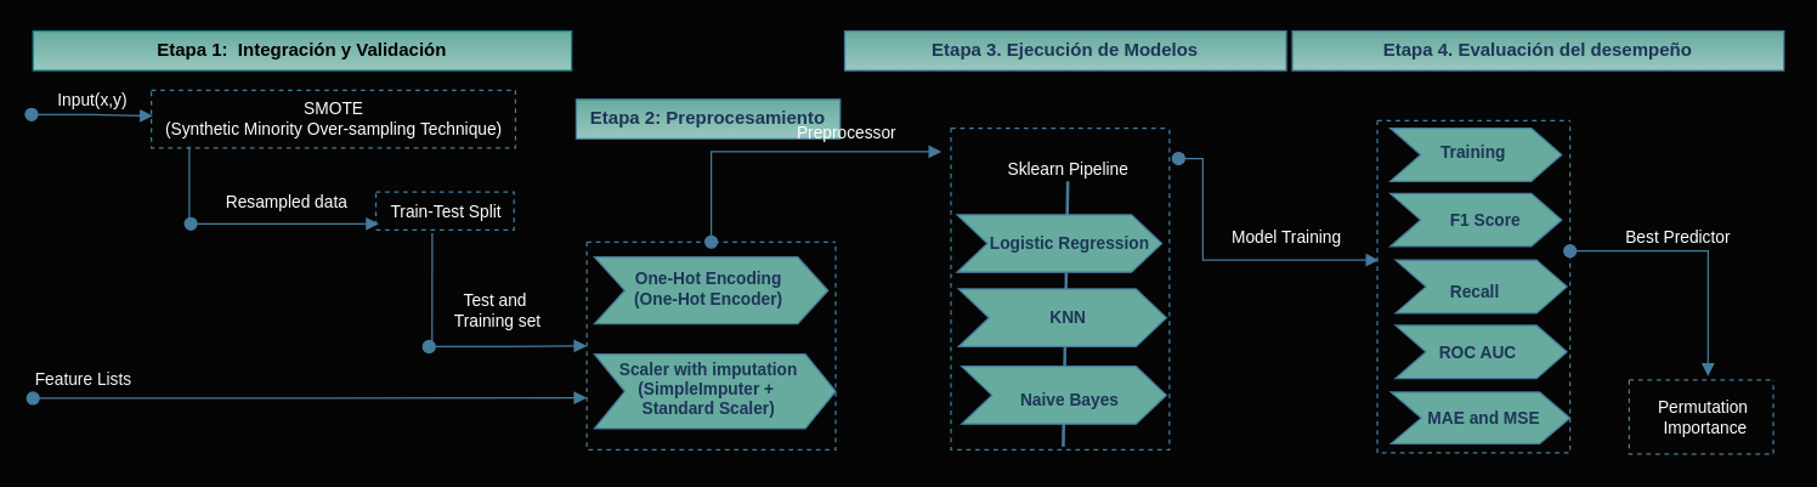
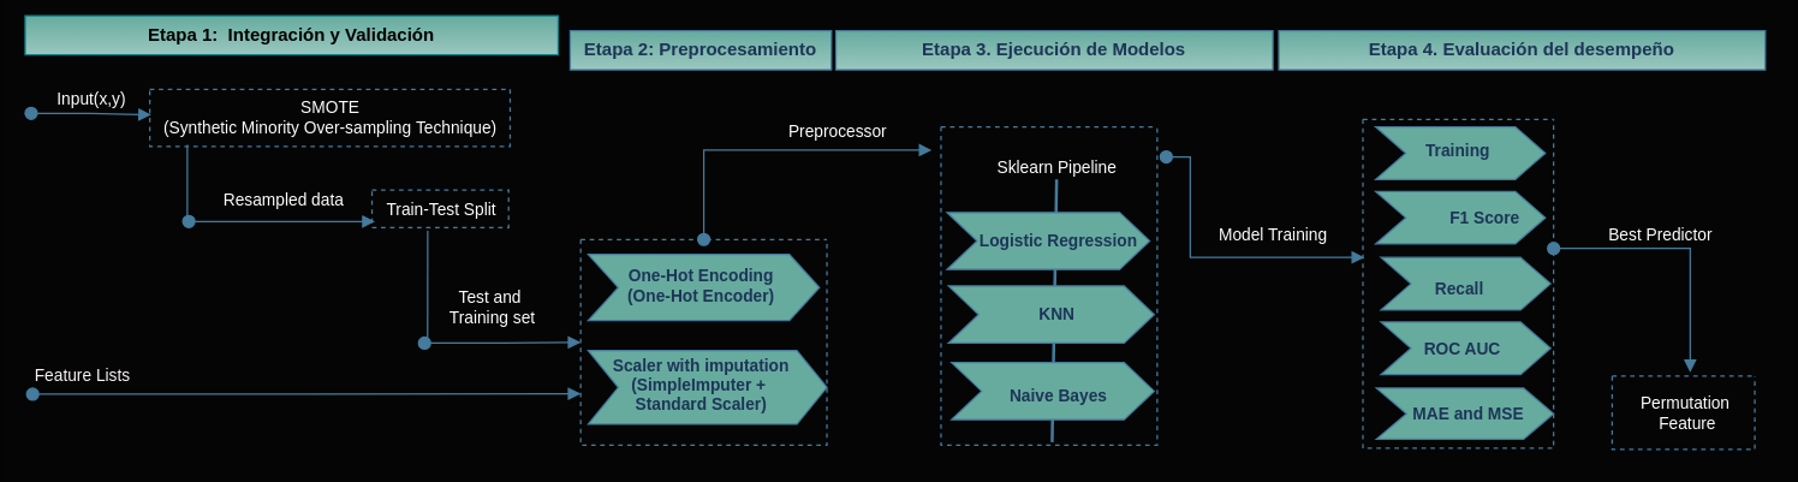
  <mxCell id="0" />
  <mxCell id="1" parent="0" />
  <mxCell id="2" value="" style="endArrow=none;html=1;strokeWidth=2;rounded=0;labelBackgroundColor=none;strokeColor=#457B9D;fontColor=default;" edge="1" parent="1"><mxGeometry width="50" height="50" relative="1" as="geometry"><mxPoint x="700" y="294" as="sourcePoint" /><mxPoint x="703" y="119" as="targetPoint" /><Array as="points" /></mxGeometry></mxCell>
- <mxCell id="3" value="&lt;font style=&quot;font-size: 12px;&quot;&gt;Etapa 1:&amp;nbsp;&amp;nbsp;&lt;/font&gt;&lt;span style=&quot;font-size: 12px; background-color: initial;&quot;&gt;Integración y Validación&lt;/span&gt;" style="shape=umlLifeline;perimeter=lifelinePerimeter;whiteSpace=wrap;html=1;container=0;dropTarget=0;collapsible=0;recursiveResize=0;outlineConnect=0;portConstraint=eastwest;newEdgeStyle={&quot;edgeStyle&quot;:&quot;elbowEdgeStyle&quot;,&quot;elbow&quot;:&quot;vertical&quot;,&quot;curved&quot;:0,&quot;rounded&quot;:0};size=44;fillColor=#67AB9F;strokeColor=#0e8088;labelBackgroundColor=none;rounded=0;fontStyle=1;fontSize=12;gradientColor=#9AC7BF;" parent="1" vertex="1"><mxGeometry x="21" y="20" width="355" height="26" as="geometry" /></mxCell>
+ <mxCell id="3" value="&lt;font style=&quot;font-size: 12px;&quot;&gt;Etapa 1:&amp;nbsp;&amp;nbsp;&lt;/font&gt;&lt;span style=&quot;font-size: 12px; background-color: initial;&quot;&gt;Integración y Validación&lt;/span&gt;" style="shape=umlLifeline;perimeter=lifelinePerimeter;whiteSpace=wrap;html=1;container=0;dropTarget=0;collapsible=0;recursiveResize=0;outlineConnect=0;portConstraint=eastwest;newEdgeStyle={&quot;edgeStyle&quot;:&quot;elbowEdgeStyle&quot;,&quot;elbow&quot;:&quot;vertical&quot;,&quot;curved&quot;:0,&quot;rounded&quot;:0};size=44;fillColor=#67AB9F;strokeColor=#0e8088;labelBackgroundColor=none;rounded=0;fontStyle=1;fontSize=12;gradientColor=#9AC7BF;" parent="1" vertex="1"><mxGeometry x="16" y="10" width="355" height="26" as="geometry" /></mxCell>
  <mxCell id="4" value="SMOTE&lt;div style=&quot;font-size: 11px;&quot;&gt;(Synthetic&amp;nbsp;&lt;span style=&quot;&quot;&gt;Minority&amp;nbsp;&lt;/span&gt;&lt;span style=&quot;&quot;&gt;Over-sampling&amp;nbsp;&lt;/span&gt;Technique)&lt;/div&gt;" style="text;html=1;align=center;verticalAlign=middle;resizable=0;points=[];autosize=1;strokeColor=#457B9D;fillColor=none;fontSize=11;labelBackgroundColor=none;fontColor=#FFFFFF;dashed=1;rounded=0;" vertex="1" parent="1"><mxGeometry x="99" y="59" width="240" height="38" as="geometry" /></mxCell>
  <mxCell id="5" value="Input(x,y)" style="html=1;verticalAlign=bottom;startArrow=oval;endArrow=block;startSize=8;edgeStyle=elbowEdgeStyle;elbow=horizontal;curved=0;rounded=0;labelBackgroundColor=none;strokeColor=#457B9D;fontColor=#FFFFFF;entryX=0.004;entryY=0.447;entryDx=0;entryDy=0;entryPerimeter=0;" parent="1" target="4" edge="1"><mxGeometry relative="1" as="geometry"><mxPoint x="20" y="75" as="sourcePoint" /><mxPoint x="87" y="74.83" as="targetPoint" /></mxGeometry></mxCell>
  <mxCell id="6" value="Train-Test Split" style="text;html=1;align=center;verticalAlign=middle;resizable=0;points=[];autosize=1;strokeColor=#457B9D;fillColor=none;fontSize=11;labelBackgroundColor=none;fontColor=#FFFFFF;rounded=0;dashed=1;" vertex="1" parent="1"><mxGeometry x="247" y="126" width="91" height="25" as="geometry" /></mxCell>
- <mxCell id="7" value="&lt;font style=&quot;font-size: 12px;&quot;&gt;Etapa 2: Preprocesamiento&lt;/font&gt;" style="shape=umlLifeline;perimeter=lifelinePerimeter;whiteSpace=wrap;html=1;container=0;dropTarget=0;collapsible=0;recursiveResize=0;outlineConnect=0;portConstraint=eastwest;newEdgeStyle={&quot;edgeStyle&quot;:&quot;elbowEdgeStyle&quot;,&quot;elbow&quot;:&quot;vertical&quot;,&quot;curved&quot;:0,&quot;rounded&quot;:0};size=44;fillColor=#67AB9F;strokeColor=#457B9D;labelBackgroundColor=none;fontColor=#1D3557;rounded=0;fontStyle=1;fontSize=12;gradientColor=#9AC7BF;" vertex="1" parent="1"><mxGeometry x="379" y="65" width="174" height="26" as="geometry" /></mxCell>
+ <mxCell id="7" value="&lt;font style=&quot;font-size: 12px;&quot;&gt;Etapa 2: Preprocesamiento&lt;/font&gt;" style="shape=umlLifeline;perimeter=lifelinePerimeter;whiteSpace=wrap;html=1;container=0;dropTarget=0;collapsible=0;recursiveResize=0;outlineConnect=0;portConstraint=eastwest;newEdgeStyle={&quot;edgeStyle&quot;:&quot;elbowEdgeStyle&quot;,&quot;elbow&quot;:&quot;vertical&quot;,&quot;curved&quot;:0,&quot;rounded&quot;:0};size=44;fillColor=#67AB9F;strokeColor=#457B9D;labelBackgroundColor=none;fontColor=#1D3557;rounded=0;fontStyle=1;fontSize=12;gradientColor=#9AC7BF;" vertex="1" parent="1"><mxGeometry x="379" y="20" width="174" height="26" as="geometry" /></mxCell>
  <mxCell id="8" value="Resampled data" style="html=1;verticalAlign=bottom;startArrow=oval;endArrow=block;startSize=8;edgeStyle=elbowEdgeStyle;elbow=horizontal;curved=0;rounded=0;labelBackgroundColor=none;strokeColor=#457B9D;fontColor=#FFFFFF;" edge="1" parent="1"><mxGeometry x="0.024" y="5" relative="1" as="geometry"><mxPoint x="125" y="147" as="sourcePoint" /><mxPoint x="249" y="147" as="targetPoint" /><mxPoint as="offset" /></mxGeometry></mxCell>
  <mxCell id="9" value="Test and&amp;nbsp;&lt;div&gt;Training set&lt;/div&gt;" style="html=1;verticalAlign=bottom;startArrow=oval;endArrow=block;startSize=8;edgeStyle=elbowEdgeStyle;elbow=horizontal;curved=0;rounded=0;labelBackgroundColor=none;strokeColor=#457B9D;fontColor=#FFFFFF;" edge="1" parent="1" target="13"><mxGeometry x="-0.139" y="8" relative="1" as="geometry"><mxPoint x="282" y="228" as="sourcePoint" /><mxPoint x="406" y="188" as="targetPoint" /><mxPoint as="offset" /></mxGeometry></mxCell>
  <mxCell id="10" value="" style="endArrow=none;html=1;rounded=0;labelBackgroundColor=none;strokeColor=#457B9D;fontColor=default;" edge="1" parent="1"><mxGeometry width="50" height="50" relative="1" as="geometry"><mxPoint x="124" y="144" as="sourcePoint" /><mxPoint x="124" y="96" as="targetPoint" /></mxGeometry></mxCell>
  <mxCell id="11" value="" style="endArrow=none;html=1;rounded=0;labelBackgroundColor=none;strokeColor=#457B9D;fontColor=default;entryX=0.408;entryY=1.087;entryDx=0;entryDy=0;entryPerimeter=0;" edge="1" parent="1" target="6"><mxGeometry width="50" height="50" relative="1" as="geometry"><mxPoint x="284" y="229" as="sourcePoint" /><mxPoint x="287" y="150" as="targetPoint" /></mxGeometry></mxCell>
  <mxCell id="12" value="Feature Lists" style="html=1;verticalAlign=bottom;startArrow=oval;endArrow=block;startSize=8;edgeStyle=elbowEdgeStyle;elbow=horizontal;curved=0;rounded=0;entryX=0;entryY=0.75;entryDx=0;entryDy=0;labelBackgroundColor=none;strokeColor=#457B9D;fontColor=#f9f5f5;" edge="1" parent="1" target="13"><mxGeometry x="-0.821" y="3" relative="1" as="geometry"><mxPoint x="21" y="262" as="sourcePoint" /><mxPoint x="420" y="273" as="targetPoint" /><mxPoint as="offset" /></mxGeometry></mxCell>
  <mxCell id="13" value="" style="swimlane;startSize=0;dashed=1;labelBackgroundColor=none;fillColor=#A8DADC;strokeColor=#457B9D;fontColor=#1D3557;rounded=0;" vertex="1" parent="1"><mxGeometry x="386" y="159" width="164" height="137" as="geometry" /></mxCell>
  <mxCell id="14" value="" style="shape=step;perimeter=stepPerimeter;whiteSpace=wrap;html=1;fixedSize=1;labelBackgroundColor=none;fillColor=#67AB9F;strokeColor=#457B9D;fontColor=#1D3557;rounded=0;" vertex="1" parent="13"><mxGeometry x="5" y="74" width="159" height="49" as="geometry" /></mxCell>
  <mxCell id="15" value="" style="shape=step;perimeter=stepPerimeter;whiteSpace=wrap;html=1;fixedSize=1;labelBackgroundColor=none;fillColor=#67AB9F;strokeColor=#457B9D;fontColor=#1D3557;rounded=0;" vertex="1" parent="13"><mxGeometry x="5" y="10" width="154" height="44" as="geometry" /></mxCell>
  <mxCell id="16" value="Scaler with imputation&lt;div&gt;(SimpleImputer +&amp;nbsp;&lt;/div&gt;&lt;div&gt;Standard Scaler)&lt;/div&gt;" style="text;html=1;align=center;verticalAlign=middle;resizable=0;points=[];autosize=1;strokeColor=none;fillColor=none;fontSize=11;labelBackgroundColor=none;fontColor=#1D3557;rounded=0;fontStyle=1" vertex="1" parent="13"><mxGeometry x="16.5" y="71" width="126" height="52" as="geometry" /></mxCell>
  <mxCell id="17" value="One-Hot Encoding&lt;div&gt;(One-Hot Encoder)&lt;/div&gt;" style="text;html=1;align=center;verticalAlign=middle;resizable=0;points=[];autosize=1;strokeColor=none;fillColor=none;fontSize=11;labelBackgroundColor=none;fontColor=#1D3557;rounded=0;fontStyle=1" vertex="1" parent="13"><mxGeometry x="24" y="11.5" width="111" height="38" as="geometry" /></mxCell>
  <mxCell id="18" value="Preprocessor" style="html=1;verticalAlign=bottom;startArrow=oval;endArrow=block;startSize=8;edgeStyle=elbowEdgeStyle;elbow=horizontal;curved=0;rounded=0;labelBackgroundColor=none;strokeColor=#457B9D;fontColor=#FFFFFF;entryX=-0.043;entryY=0.073;entryDx=0;entryDy=0;entryPerimeter=0;exitX=0.5;exitY=0;exitDx=0;exitDy=0;" edge="1" parent="1" source="13" target="20"><mxGeometry x="0.413" y="3" relative="1" as="geometry"><mxPoint x="552" y="226.5" as="sourcePoint" /><mxPoint x="648" y="97" as="targetPoint" /><mxPoint as="offset" /><Array as="points"><mxPoint x="468" y="133" /></Array></mxGeometry></mxCell>
  <mxCell id="19" value="&lt;font style=&quot;font-size: 12px;&quot;&gt;Etapa 4. Evaluación del desempeño&lt;/font&gt;" style="shape=umlLifeline;perimeter=lifelinePerimeter;whiteSpace=wrap;html=1;container=0;dropTarget=0;collapsible=0;recursiveResize=0;outlineConnect=0;portConstraint=eastwest;newEdgeStyle={&quot;edgeStyle&quot;:&quot;elbowEdgeStyle&quot;,&quot;elbow&quot;:&quot;vertical&quot;,&quot;curved&quot;:0,&quot;rounded&quot;:0};size=44;fillColor=#67AB9F;strokeColor=#457B9D;labelBackgroundColor=none;fontColor=#1D3557;rounded=0;fontStyle=1;fontSize=12;gradientColor=#9AC7BF;" vertex="1" parent="1"><mxGeometry x="851" y="20" width="324" height="26" as="geometry" /></mxCell>
  <mxCell id="20" value="" style="swimlane;startSize=0;dashed=1;labelBackgroundColor=none;fillColor=#A8DADC;strokeColor=#457B9D;fontColor=#1D3557;rounded=0;" vertex="1" parent="1"><mxGeometry x="626" y="84" width="144" height="212" as="geometry" /></mxCell>
  <mxCell id="21" value="Sklearn Pipeline" style="text;html=1;align=center;verticalAlign=middle;resizable=0;points=[];autosize=1;strokeColor=none;fillColor=none;fontSize=11;labelBackgroundColor=none;fontColor=#FFFFFF;rounded=0;" vertex="1" parent="20"><mxGeometry x="28" y="14" width="98" height="25" as="geometry" /></mxCell>
  <mxCell id="22" value="" style="shape=step;perimeter=stepPerimeter;whiteSpace=wrap;html=1;fixedSize=1;labelBackgroundColor=none;fillColor=#67AB9F;strokeColor=#457B9D;fontColor=#1D3557;rounded=0;" vertex="1" parent="1"><mxGeometry x="630" y="141" width="135" height="38" as="geometry" /></mxCell>
  <mxCell id="23" value="" style="shape=step;perimeter=stepPerimeter;whiteSpace=wrap;html=1;fixedSize=1;labelBackgroundColor=none;fillColor=#67AB9F;strokeColor=#457B9D;fontColor=#1D3557;rounded=0;" vertex="1" parent="1"><mxGeometry x="631" y="190" width="137" height="38" as="geometry" /></mxCell>
  <mxCell id="24" value="" style="shape=step;perimeter=stepPerimeter;whiteSpace=wrap;html=1;fixedSize=1;labelBackgroundColor=none;fillColor=#67AB9F;strokeColor=#457B9D;fontColor=#1D3557;rounded=0;" vertex="1" parent="1"><mxGeometry x="633" y="241" width="135" height="38" as="geometry" /></mxCell>
  <mxCell id="25" value="Logistic Regression" style="text;html=1;align=center;verticalAlign=middle;resizable=0;points=[];autosize=1;strokeColor=none;fillColor=none;fontSize=11;labelBackgroundColor=none;fontColor=#1D3557;rounded=0;fontStyle=1" vertex="1" parent="1"><mxGeometry x="647" y="147.5" width="114" height="25" as="geometry" /></mxCell>
  <mxCell id="26" value="KNN" style="text;html=1;align=center;verticalAlign=middle;resizable=0;points=[];autosize=1;strokeColor=none;fillColor=none;fontSize=11;labelBackgroundColor=none;fontColor=#1D3557;rounded=0;fontStyle=1" vertex="1" parent="1"><mxGeometry x="682" y="196.5" width="41" height="25" as="geometry" /></mxCell>
  <mxCell id="27" value="Naive Bayes" style="text;html=1;align=center;verticalAlign=middle;resizable=0;points=[];autosize=1;strokeColor=none;fillColor=none;fontSize=11;labelBackgroundColor=none;fontColor=#1D3557;rounded=0;fontStyle=1" vertex="1" parent="1"><mxGeometry x="663.5" y="250" width="80" height="25" as="geometry" /></mxCell>
  <mxCell id="28" value="&lt;font style=&quot;font-size: 12px;&quot;&gt;Etapa 3. Ejecución de Modelos&lt;/font&gt;" style="shape=umlLifeline;perimeter=lifelinePerimeter;whiteSpace=wrap;html=1;container=0;dropTarget=0;collapsible=0;recursiveResize=0;outlineConnect=0;portConstraint=eastwest;newEdgeStyle={&quot;edgeStyle&quot;:&quot;elbowEdgeStyle&quot;,&quot;elbow&quot;:&quot;vertical&quot;,&quot;curved&quot;:0,&quot;rounded&quot;:0};size=44;fillColor=#67AB9F;strokeColor=#457B9D;labelBackgroundColor=none;fontColor=#1D3557;rounded=0;fontStyle=1;fontSize=12;gradientColor=#9AC7BF;" vertex="1" parent="1"><mxGeometry x="556" y="20" width="291" height="26" as="geometry" /></mxCell>
  <mxCell id="29" value="Model Training" style="html=1;verticalAlign=bottom;startArrow=oval;endArrow=block;startSize=8;edgeStyle=elbowEdgeStyle;elbow=horizontal;curved=0;rounded=0;labelBackgroundColor=none;strokeColor=#457B9D;fontColor=#FFFFFF;" edge="1" parent="1"><mxGeometry x="0.382" y="6" relative="1" as="geometry"><mxPoint x="776" y="104" as="sourcePoint" /><mxPoint x="908" y="171" as="targetPoint" /><mxPoint as="offset" /><Array as="points"><mxPoint x="792" y="233" /></Array></mxGeometry></mxCell>
  <mxCell id="30" value="" style="swimlane;startSize=0;dashed=1;labelBackgroundColor=none;fillColor=#A8DADC;strokeColor=#457B9D;fontColor=#1D3557;rounded=0;" vertex="1" parent="1"><mxGeometry x="1073" y="250" width="95" height="48.75" as="geometry" /></mxCell>
- <mxCell id="31" value="Permutation&amp;nbsp;&lt;div&gt;Importance&lt;/div&gt;" style="text;html=1;align=center;verticalAlign=middle;resizable=0;points=[];autosize=1;strokeColor=none;fillColor=none;fontSize=11;labelBackgroundColor=none;fontColor=#FFFFFF;rounded=0;" vertex="1" parent="30"><mxGeometry x="10" y="5.5" width="80" height="38" as="geometry" /></mxCell>
+ <mxCell id="31" value="Permutation&amp;nbsp;&lt;div&gt;Feature&lt;/div&gt;" style="text;html=1;align=center;verticalAlign=middle;resizable=0;points=[];autosize=1;strokeColor=none;fillColor=none;fontSize=11;labelBackgroundColor=none;fontColor=#FFFFFF;rounded=0;" vertex="1" parent="30"><mxGeometry x="10" y="5.5" width="80" height="38" as="geometry" /></mxCell>
  <mxCell id="32" value="Best Predictor" style="html=1;verticalAlign=bottom;startArrow=oval;endArrow=block;startSize=8;edgeStyle=elbowEdgeStyle;elbow=horizontal;curved=0;rounded=0;labelBackgroundColor=none;strokeColor=#457B9D;fontColor=#FFFFFF;" edge="1" parent="1"><mxGeometry x="-0.193" relative="1" as="geometry"><mxPoint x="1034" y="165" as="sourcePoint" /><mxPoint x="1125" y="247.5" as="targetPoint" /><mxPoint x="1" as="offset" /><Array as="points"><mxPoint x="1125" y="102" /></Array></mxGeometry></mxCell>
  <mxCell id="33" value="" style="swimlane;startSize=0;dashed=1;labelBackgroundColor=none;fillColor=#A8DADC;strokeColor=#457B9D;fontColor=#1D3557;rounded=0;" vertex="1" parent="1"><mxGeometry x="907" y="79" width="127" height="219" as="geometry" /></mxCell>
  <mxCell id="34" value="" style="shape=step;perimeter=stepPerimeter;whiteSpace=wrap;html=1;fixedSize=1;labelBackgroundColor=none;fillColor=#67AB9F;strokeColor=#457B9D;fontColor=#1D3557;rounded=0;" vertex="1" parent="33"><mxGeometry x="8.5" y="48" width="113" height="35" as="geometry" /></mxCell>
  <mxCell id="35" value="" style="shape=step;perimeter=stepPerimeter;whiteSpace=wrap;html=1;fixedSize=1;labelBackgroundColor=none;fillColor=#67AB9F;strokeColor=#457B9D;fontColor=#1D3557;rounded=0;" vertex="1" parent="33"><mxGeometry x="12" y="92" width="113" height="35" as="geometry" /></mxCell>
  <mxCell id="36" value="" style="shape=step;perimeter=stepPerimeter;whiteSpace=wrap;html=1;fixedSize=1;labelBackgroundColor=none;fillColor=#67AB9F;strokeColor=#457B9D;fontColor=#1D3557;rounded=0;" vertex="1" parent="33"><mxGeometry x="12" y="135" width="113" height="35" as="geometry" /></mxCell>
  <mxCell id="37" value="" style="shape=step;perimeter=stepPerimeter;whiteSpace=wrap;html=1;fixedSize=1;labelBackgroundColor=none;fillColor=#67AB9F;strokeColor=#457B9D;fontColor=#1D3557;rounded=0;fontStyle=1" vertex="1" parent="33"><mxGeometry x="8.5" y="5" width="113" height="35" as="geometry" /></mxCell>
  <mxCell id="38" value="Training" style="text;html=1;align=center;verticalAlign=middle;resizable=0;points=[];autosize=1;strokeColor=none;fillColor=none;fontSize=11;labelBackgroundColor=none;fontColor=#1D3557;rounded=0;fontStyle=1" vertex="1" parent="33"><mxGeometry x="31" y="8" width="63" height="25" as="geometry" /></mxCell>
- <mxCell id="39" value="F1 Score" style="text;html=1;align=center;verticalAlign=middle;resizable=0;points=[];autosize=1;strokeColor=none;fillColor=none;fontSize=11;labelBackgroundColor=none;fontColor=#1D3557;rounded=0;fontStyle=1" vertex="1" parent="33"><mxGeometry x="39" y="53" width="63" height="25" as="geometry" /></mxCell>
+ <mxCell id="39" value="F1 Score" style="text;html=1;align=center;verticalAlign=middle;resizable=0;points=[];autosize=1;strokeColor=none;fillColor=none;fontSize=11;labelBackgroundColor=none;fontColor=#1D3557;rounded=0;fontStyle=1" vertex="1" parent="33"><mxGeometry x="49" y="53" width="63" height="25" as="geometry" /></mxCell>
  <mxCell id="40" value="" style="shape=step;perimeter=stepPerimeter;whiteSpace=wrap;html=1;fixedSize=1;labelBackgroundColor=none;fillColor=#67AB9F;strokeColor=#457B9D;fontColor=#1D3557;rounded=0;" vertex="1" parent="33"><mxGeometry x="9" y="179" width="118" height="34" as="geometry" /></mxCell>
  <mxCell id="41" value="Recall" style="text;html=1;align=center;verticalAlign=middle;resizable=0;points=[];autosize=1;strokeColor=none;fillColor=none;fontSize=11;labelBackgroundColor=none;fontColor=#1D3557;rounded=0;fontStyle=1" vertex="1" parent="33"><mxGeometry x="39" y="100" width="49" height="25" as="geometry" /></mxCell>
  <mxCell id="42" value="ROC AUC" style="text;html=1;align=center;verticalAlign=middle;resizable=0;points=[];autosize=1;strokeColor=none;fillColor=none;fontSize=11;labelBackgroundColor=none;fontColor=#1D3557;rounded=0;fontStyle=1" vertex="1" parent="33"><mxGeometry x="31.5" y="140" width="68" height="25" as="geometry" /></mxCell>
  <mxCell id="43" value="MAE and MSE" style="text;html=1;align=center;verticalAlign=middle;resizable=0;points=[];autosize=1;strokeColor=none;fillColor=none;fontSize=11;labelBackgroundColor=none;fontColor=#1D3557;rounded=0;fontStyle=1" vertex="1" parent="33"><mxGeometry x="25" y="183" width="90" height="25" as="geometry" /></mxCell>
